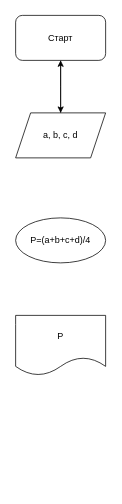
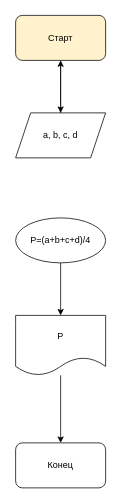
  <mxCell id="0" />
  <mxCell id="1" parent="0" />
  <mxCell id="2" value="" style="edgeStyle=orthogonalEdgeStyle;rounded=0;orthogonalLoop=1;jettySize=auto;html=1;" edge="1" parent="1" source="3"><mxGeometry relative="1" as="geometry"><mxPoint x="80" y="150" as="targetPoint" /></mxGeometry></mxCell>
- <mxCell id="3" value="Старт" style="rounded=1;whiteSpace=wrap;html=1;" vertex="1" parent="1"><mxGeometry x="20" y="20" width="120" height="60" as="geometry" /></mxCell>
+ <mxCell id="3" value="Старт" style="rounded=1;whiteSpace=wrap;html=1;fillColor=#fff2cc;" vertex="1" parent="1"><mxGeometry x="20" y="20" width="120" height="60" as="geometry" /></mxCell>
  <mxCell id="4" value="" style="edgeStyle=orthogonalEdgeStyle;rounded=0;orthogonalLoop=1;jettySize=auto;html=1;" edge="1" parent="1" source="5" target="3"><mxGeometry relative="1" as="geometry" /></mxCell>
  <mxCell id="5" value="a, b, c, d" style="shape=parallelogram;perimeter=parallelogramPerimeter;whiteSpace=wrap;html=1;fixedSize=1;" vertex="1" parent="1"><mxGeometry x="20" y="150" width="120" height="60" as="geometry" /></mxCell>
+ <mxCell id="6" value="" style="edgeStyle=orthogonalEdgeStyle;rounded=0;orthogonalLoop=1;jettySize=auto;html=1;" edge="1" parent="1" source="7" target="9"><mxGeometry relative="1" as="geometry" /></mxCell>
  <mxCell id="7" value="P=(a+b+c+d)/4" style="ellipse;whiteSpace=wrap;html=1;" vertex="1" parent="1"><mxGeometry x="20" y="290" width="120" height="60" as="geometry" /></mxCell>
+ <mxCell id="8" value="" style="edgeStyle=orthogonalEdgeStyle;rounded=0;orthogonalLoop=1;jettySize=auto;html=1;" edge="1" parent="1" source="9" target="10"><mxGeometry relative="1" as="geometry" /></mxCell>
  <mxCell id="9" value="P" style="shape=document;whiteSpace=wrap;html=1;boundedLbl=1;" vertex="1" parent="1"><mxGeometry x="20" y="420" width="120" height="80" as="geometry" /></mxCell>
+ <mxCell id="10" value="Конец" style="rounded=1;whiteSpace=wrap;html=1;" vertex="1" parent="1"><mxGeometry x="20" y="590" width="120" height="60" as="geometry" /></mxCell>
